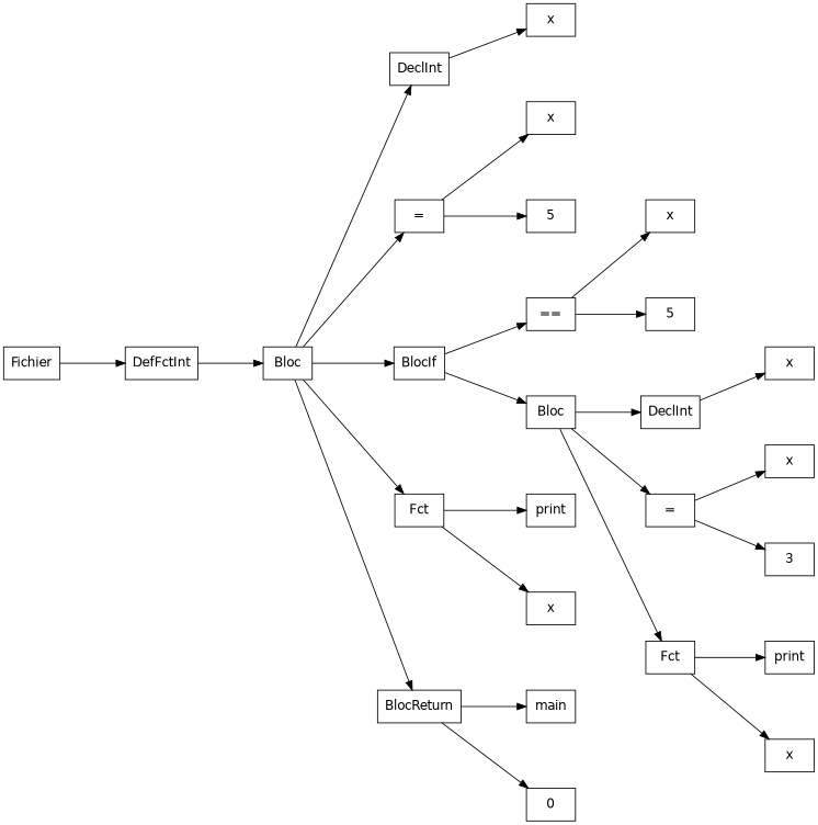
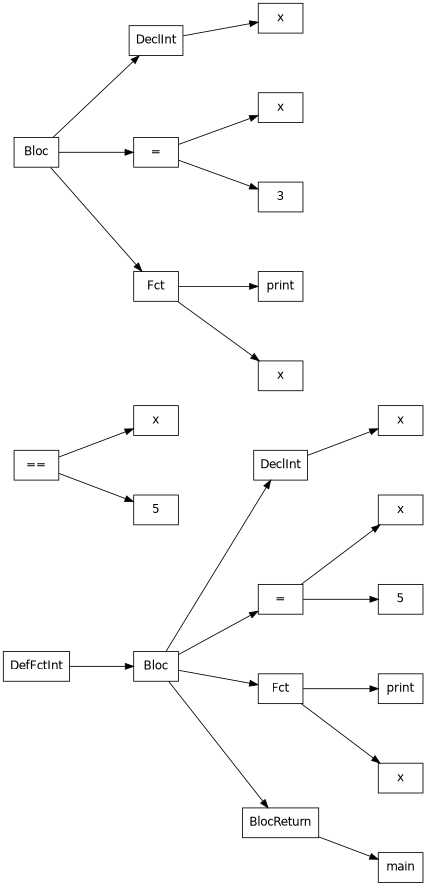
  digraph {
    fontname="DejaVu Sans"
    nodesep=1
    rankdir=LR
    ranksep=1
    node [fontname="DejaVu Sans" shape=box]
    edge [fontname="DejaVu Sans"]
-   n1 [label=Fichier]
    n2 [label=DefFctInt]
    n3 [label=Bloc]
    n4 [label=main]
    n5 [label=DeclInt]
    n6 [label="="]
-   n7 [label=BlocIf]
    n8 [label=Fct]
    n9 [label=BlocReturn]
    n10 [label=x]
    n11 [label=x]
    n12 [label=5]
    n13 [label="=="]
    n14 [label=Bloc]
    n15 [label=print]
    n16 [label=x]
-   n17 [label=0]
    n18 [label=x]
    n19 [label=5]
    n20 [label=DeclInt]
    n21 [label="="]
    n22 [label=Fct]
    n23 [label=x]
    n24 [label=x]
    n25 [label=3]
    n26 [label=print]
    n27 [label=x]
-   n1 -> n2
    n2 -> n3
    n3 -> n5
    n3 -> n6
-   n3 -> n7
    n3 -> n8
    n3 -> n9
    n5 -> n10
    n6 -> n11
    n6 -> n12
-   n7 -> n13
-   n7 -> n14
    n8 -> n15
    n8 -> n16
    n9 -> n4
-   n9 -> n17
    n13 -> n18
    n13 -> n19
    n14 -> n20
    n14 -> n21
    n14 -> n22
    n20 -> n23
    n21 -> n24
    n21 -> n25
    n22 -> n26
    n22 -> n27
  }
